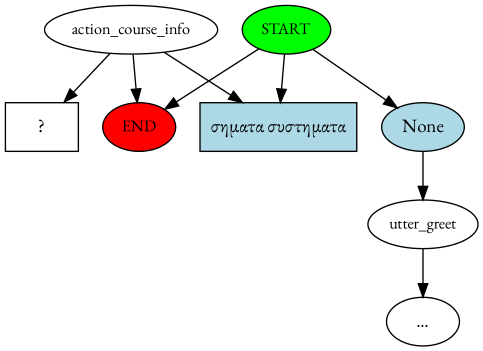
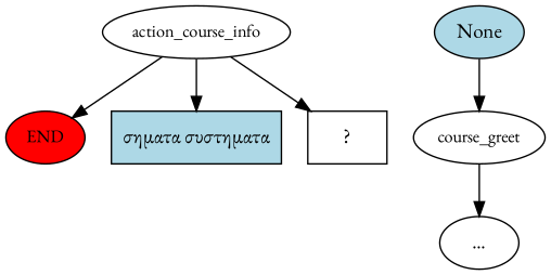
  digraph {
    fontname="EB Garamond"
    node [fontname="EB Garamond"]
    edge [fontname="EB Garamond"]
-   n1 [fillcolor=green fontsize=12 label=START style=filled]
    n2 [fillcolor=red fontsize=12 label=END style=filled]
    n3 [fillcolor=lightblue label=None shape=ellipse style=filled]
    n4 [fillcolor=lightblue label="σηματα συστηματα" shape=rect style=filled]
-   n5 [fontsize=12 label=utter_greet]
+   n5 [fontsize=12 label=course_greet]
    n6 [label="..."]
    n7 [fontsize=12 label=action_course_info]
    n8 [label="  ?  " shape=rect]
-   n1 -> n2
-   n1 -> n3
-   n1 -> n4
    n3 -> n5
    n5 -> n6
    n7 -> n2
    n7 -> n4
    n7 -> n8
  }
